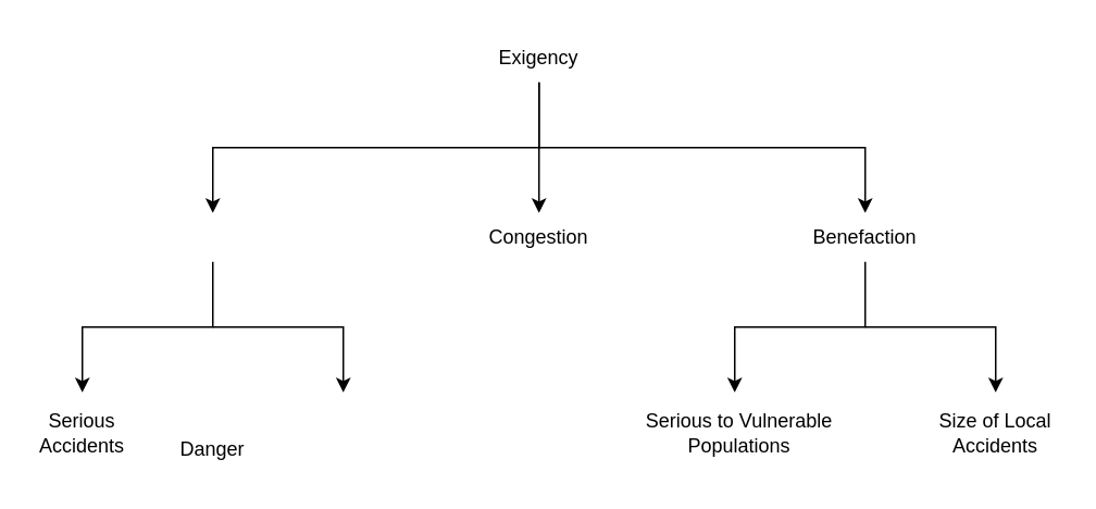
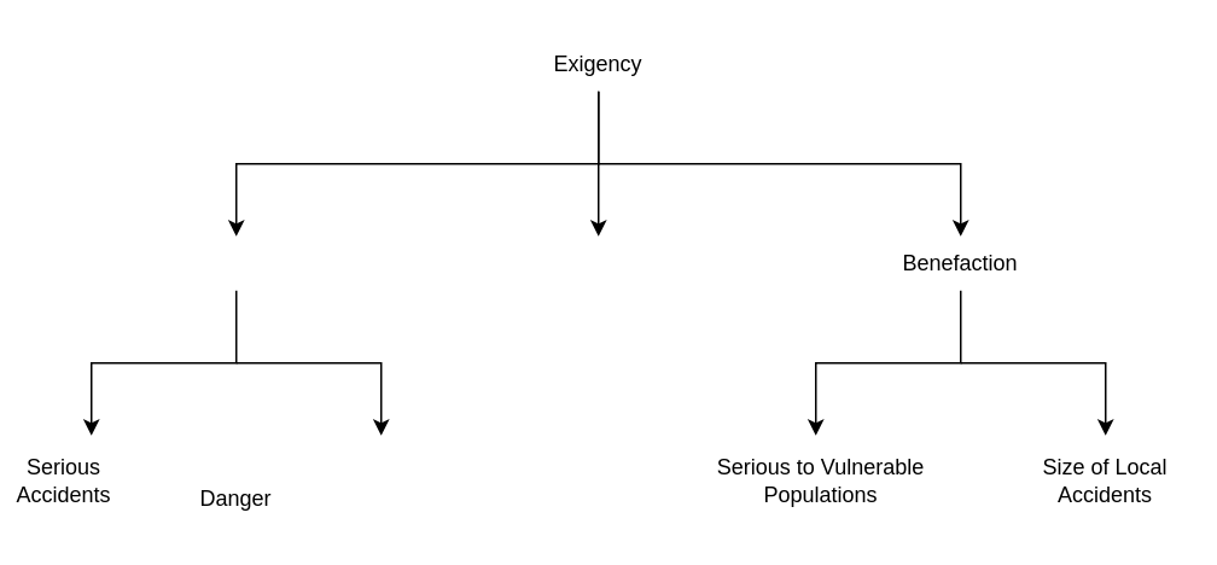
  <mxCell id="0" />
  <mxCell id="1" parent="0" />
  <mxCell id="2" value="Exigency" style="text;html=1;strokeColor=none;fillColor=none;align=center;verticalAlign=middle;whiteSpace=wrap;rounded=0;" parent="1" vertex="1"><mxGeometry x="300" y="20" width="60" height="30" as="geometry" /></mxCell>
- <mxCell id="3" value="Serious Accidents" style="text;html=1;strokeColor=none;fillColor=none;align=center;verticalAlign=middle;whiteSpace=wrap;rounded=0;" parent="1" vertex="1"><mxGeometry x="20" y="250" width="60" height="30" as="geometry" /></mxCell>
+ <mxCell id="3" value="Serious Accidents" style="text;html=1;strokeColor=none;fillColor=none;align=center;verticalAlign=middle;whiteSpace=wrap;rounded=0;" parent="1" vertex="1"><mxGeometry x="5" y="250" width="60" height="30" as="geometry" /></mxCell>
  <mxCell id="4" value="Danger" style="text;html=1;strokeColor=none;fillColor=none;align=center;verticalAlign=middle;whiteSpace=wrap;rounded=0;" parent="1" vertex="1"><mxGeometry x="100" y="260" width="60" height="30" as="geometry" /></mxCell>
  <mxCell id="5" value="Serious to Vulnerable Populations" style="text;html=1;strokeColor=none;fillColor=none;align=center;verticalAlign=middle;whiteSpace=wrap;rounded=0;" parent="1" vertex="1"><mxGeometry x="390" y="250" width="126" height="30" as="geometry" /></mxCell>
  <mxCell id="6" value="Benefaction" style="text;html=1;strokeColor=none;fillColor=none;align=center;verticalAlign=middle;whiteSpace=wrap;rounded=0;" parent="1" vertex="1"><mxGeometry x="500" y="130" width="60" height="30" as="geometry" /></mxCell>
  <mxCell id="7" value="Size of Local Accidents" style="text;html=1;strokeColor=none;fillColor=none;align=center;verticalAlign=middle;whiteSpace=wrap;rounded=0;" parent="1" vertex="1"><mxGeometry x="570" y="250" width="80" height="30" as="geometry" /></mxCell>
- <mxCell id="8" value="Congestion" style="text;html=1;strokeColor=none;fillColor=none;align=center;verticalAlign=middle;whiteSpace=wrap;rounded=0;" parent="1" vertex="1"><mxGeometry x="300" y="130" width="60" height="30" as="geometry" /></mxCell>
  <mxCell id="9" value="" style="group" parent="1" vertex="1" connectable="0"><mxGeometry x="130" y="90" width="400" height="40" as="geometry" /></mxCell>
  <mxCell id="10" value="" style="group" parent="9" vertex="1" connectable="0"><mxGeometry y="-40" width="400" height="80" as="geometry" /></mxCell>
  <mxCell id="11" value="" style="endArrow=classic;html=1;rounded=0;exitX=0.5;exitY=1;exitDx=0;exitDy=0;" parent="10" edge="1"><mxGeometry width="50" height="50" relative="1" as="geometry"><mxPoint x="220" y="40" as="sourcePoint" /><mxPoint x="400" y="80" as="targetPoint" /><Array as="points"><mxPoint x="200" y="40" /><mxPoint x="400" y="40" /></Array></mxGeometry></mxCell>
  <mxCell id="12" value="" style="endArrow=classic;html=1;rounded=0;entryX=0.5;entryY=0;entryDx=0;entryDy=0;exitX=0.5;exitY=1;exitDx=0;exitDy=0;" parent="10" edge="1"><mxGeometry width="50" height="50" relative="1" as="geometry"><mxPoint x="200" as="sourcePoint" /><mxPoint y="80" as="targetPoint" /><Array as="points"><mxPoint x="200" y="40" /><mxPoint y="40" /></Array></mxGeometry></mxCell>
  <mxCell id="13" value="" style="endArrow=classic;html=1;rounded=0;" parent="10" edge="1"><mxGeometry width="50" height="50" relative="1" as="geometry"><mxPoint x="200" as="sourcePoint" /><mxPoint x="200" y="80" as="targetPoint" /></mxGeometry></mxCell>
  <mxCell id="14" value="" style="group" parent="1" vertex="1" connectable="0"><mxGeometry x="450" y="200" width="160" height="40" as="geometry" /></mxCell>
  <mxCell id="15" value="" style="group" parent="14" vertex="1" connectable="0"><mxGeometry y="-40" width="160" height="80" as="geometry" /></mxCell>
  <mxCell id="16" value="" style="endArrow=classic;html=1;rounded=0;exitX=0.5;exitY=1;exitDx=0;exitDy=0;" parent="15" edge="1"><mxGeometry width="50" height="50" relative="1" as="geometry"><mxPoint x="88" y="40" as="sourcePoint" /><mxPoint x="160" y="80" as="targetPoint" /><Array as="points"><mxPoint x="80" y="40" /><mxPoint x="160" y="40" /></Array></mxGeometry></mxCell>
  <mxCell id="17" value="" style="endArrow=classic;html=1;rounded=0;entryX=0.5;entryY=0;entryDx=0;entryDy=0;exitX=0.5;exitY=1;exitDx=0;exitDy=0;" parent="15" edge="1"><mxGeometry width="50" height="50" relative="1" as="geometry"><mxPoint x="80" as="sourcePoint" /><mxPoint y="80" as="targetPoint" /><Array as="points"><mxPoint x="80" y="40" /><mxPoint y="40" /></Array></mxGeometry></mxCell>
  <mxCell id="18" value="" style="group" vertex="1" connectable="0" parent="1"><mxGeometry x="50" y="200" width="160" height="40" as="geometry" /></mxCell>
  <mxCell id="19" value="" style="group" vertex="1" connectable="0" parent="18"><mxGeometry y="-40" width="160" height="80" as="geometry" /></mxCell>
  <mxCell id="20" value="" style="endArrow=classic;html=1;rounded=0;exitX=0.5;exitY=1;exitDx=0;exitDy=0;" edge="1" parent="19"><mxGeometry width="50" height="50" relative="1" as="geometry"><mxPoint x="88" y="40" as="sourcePoint" /><mxPoint x="160" y="80" as="targetPoint" /><Array as="points"><mxPoint x="80" y="40" /><mxPoint x="160" y="40" /></Array></mxGeometry></mxCell>
  <mxCell id="21" value="" style="endArrow=classic;html=1;rounded=0;entryX=0.5;entryY=0;entryDx=0;entryDy=0;exitX=0.5;exitY=1;exitDx=0;exitDy=0;" edge="1" parent="19"><mxGeometry width="50" height="50" relative="1" as="geometry"><mxPoint x="80" as="sourcePoint" /><mxPoint y="80" as="targetPoint" /><Array as="points"><mxPoint x="80" y="40" /><mxPoint y="40" /></Array></mxGeometry></mxCell>
